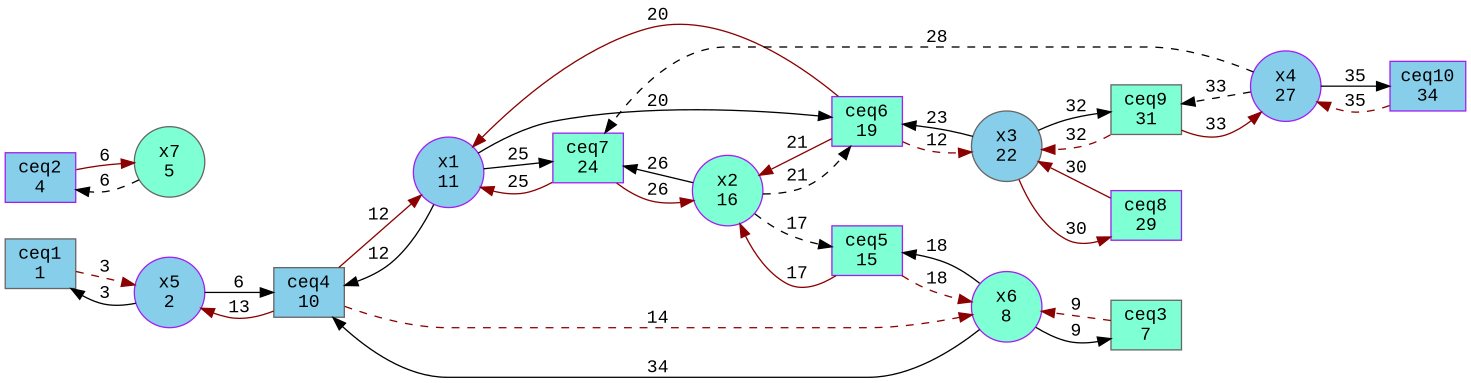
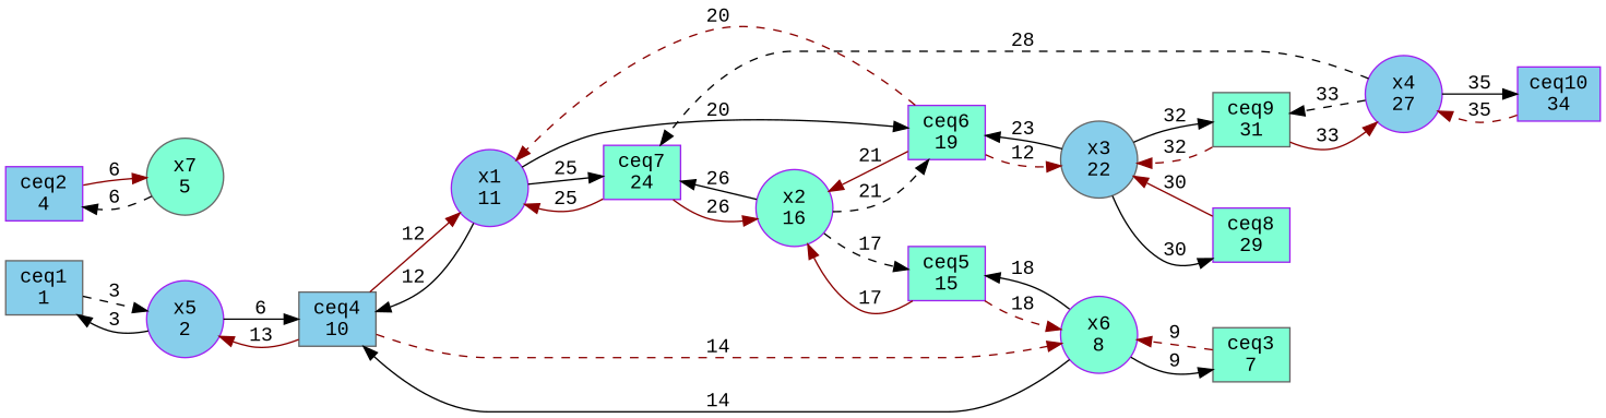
  digraph {
    fontname="Liberation Mono"
    rankdir=LR
    node [color=purple fillcolor=aquamarine fontname="Liberation Mono" shape=box style=filled]
    edge [fontname="Liberation Mono" penwidth=1 style=solid]
    n1 [color=gray40 fillcolor=skyblue label="ceq1\n1"]
    n2 [fillcolor=skyblue label="x5\n2" shape=circle]
    n3 [color=gray40 fillcolor=skyblue label="ceq4\n10"]
    n4 [fillcolor=skyblue label="ceq2\n4"]
    n5 [color=gray40 label="x7\n5" shape=circle]
    n6 [color=gray40 label="ceq3\n7"]
    n7 [label="x6\n8" shape=circle]
    n8 [label="ceq5\n15"]
    n9 [fillcolor=skyblue label="x1\n11" shape=circle]
    n10 [label="ceq6\n19"]
    n11 [label="ceq7\n24"]
    n12 [label="x2\n16" shape=circle]
    n13 [color=gray40 fillcolor=skyblue label="x3\n22" shape=circle]
    n14 [label="ceq8\n29"]
    n15 [color=gray40 label="ceq9\n31"]
    n16 [fillcolor=skyblue label="x4\n27" shape=circle]
    n17 [fillcolor=skyblue label="ceq10\n34"]
-   n1 -> n2 [color=red4 label=3 style=dashed]
+   n1 -> n2 [color=black label=3 style=dashed]
    n2 -> n1 [label=3]
    n2 -> n3 [label=6 style=bold]
    n3 -> n2 [color=red4 label=13 style=bold]
    n3 -> n7 [color=red4 label=14 style=dashed]
    n3 -> n9 [color=red4 label=12]
    n4 -> n5 [color=red4 label=6]
    n5 -> n4 [label=6 style=dashed]
    n6 -> n7 [color=red4 label=9 style=dashed]
-   n7 -> n3 [label=34]
+   n7 -> n3 [label=14]
    n7 -> n6 [label=9 style=bold]
    n7 -> n8 [label=18]
    n8 -> n7 [color=red4 label=18 style=dashed]
    n8 -> n12 [color=red4 label=17]
    n9 -> n3 [label=12 style=bold]
    n9 -> n10 [label=20]
    n9 -> n11 [label=25]
-   n10 -> n9 [color=red4 label=20 style=bold]
+   n10 -> n9 [color=red4 label=20 style=dashed]
    n10 -> n12 [color=red4 label=21]
    n10 -> n13 [color=red4 label=12 style=dashed]
    n11 -> n9 [color=red4 label=25 style=bold]
    n11 -> n12 [color=red4 label=26]
    n12 -> n8 [label=17 style=dashed]
    n12 -> n10 [label=21 style=dashed]
    n12 -> n11 [label=26 style=bold]
    n13 -> n10 [label=23]
-   n13 -> n14 [label=30 color=red4]
+   n13 -> n14 [label=30]
    n13 -> n15 [label=32]
    n14 -> n13 [color=red4 label=30]
    n15 -> n13 [color=red4 label=32 style=dashed]
    n15 -> n16 [color=red4 label=33]
    n16 -> n11 [label=28 style=dashed]
    n16 -> n15 [label=33 style=dashed]
    n16 -> n17 [label=35]
    n17 -> n16 [color=red4 label=35 style=dashed]
  }
